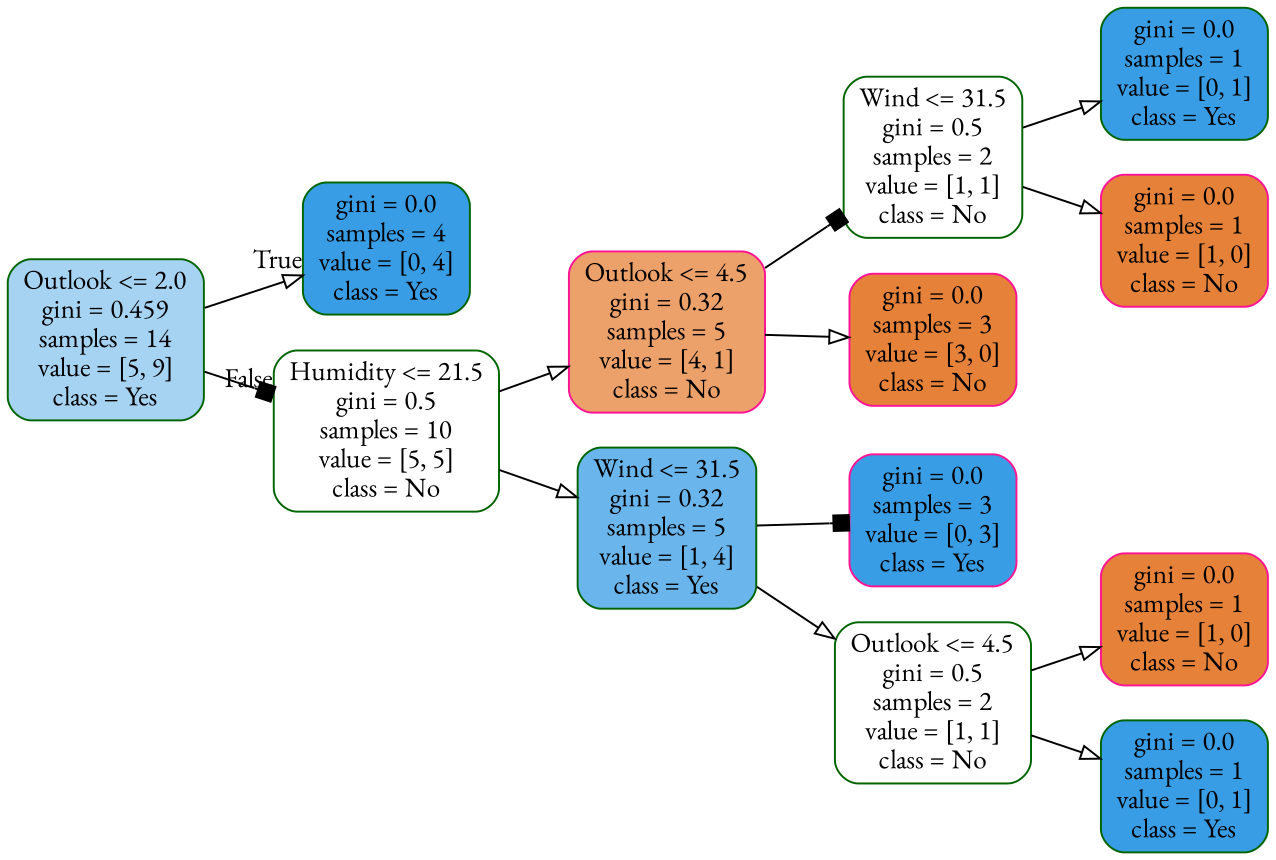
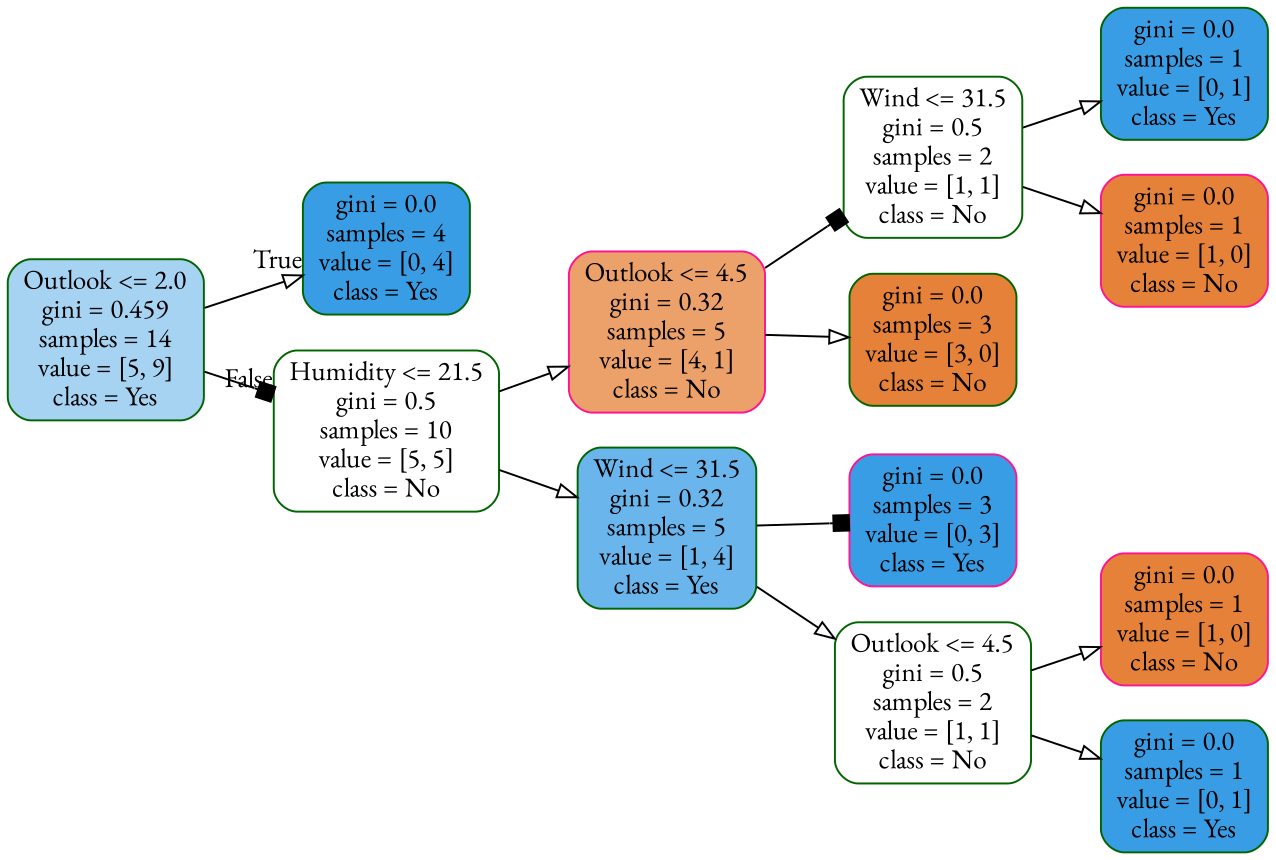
  digraph {
    rankdir=LR
    fontname="EB Garamond"
    node [color=darkgreen fillcolor="#399de5" fontname="EB Garamond" shape=box style="filled, rounded"]
    edge [fontname="EB Garamond" arrowhead=onormal]
    n1 [fillcolor="#a7d3f3" label="Outlook <= 2.0\ngini = 0.459\nsamples = 14\nvalue = [5, 9]\nclass = Yes"]
    n2 [label="gini = 0.0\nsamples = 4\nvalue = [0, 4]\nclass = Yes"]
    n3 [fillcolor="#ffffff" label="Humidity <= 21.5\ngini = 0.5\nsamples = 10\nvalue = [5, 5]\nclass = No"]
    n4 [color=deeppink fillcolor="#eca06a" label="Outlook <= 4.5\ngini = 0.32\nsamples = 5\nvalue = [4, 1]\nclass = No"]
    n5 [fillcolor="#6ab6ec" label="Wind <= 31.5\ngini = 0.32\nsamples = 5\nvalue = [1, 4]\nclass = Yes"]
    n6 [fillcolor="#ffffff" label="Wind <= 31.5\ngini = 0.5\nsamples = 2\nvalue = [1, 1]\nclass = No"]
-   n7 [color=deeppink fillcolor="#e58139" label="gini = 0.0\nsamples = 3\nvalue = [3, 0]\nclass = No"]
+   n7 [fillcolor="#e58139" label="gini = 0.0\nsamples = 3\nvalue = [3, 0]\nclass = No"]
    n8 [label="gini = 0.0\nsamples = 1\nvalue = [0, 1]\nclass = Yes"]
    n9 [color=deeppink fillcolor="#e58139" label="gini = 0.0\nsamples = 1\nvalue = [1, 0]\nclass = No"]
    n10 [color=deeppink label="gini = 0.0\nsamples = 3\nvalue = [0, 3]\nclass = Yes"]
    n11 [fillcolor="#ffffff" label="Outlook <= 4.5\ngini = 0.5\nsamples = 2\nvalue = [1, 1]\nclass = No"]
    n12 [color=deeppink fillcolor="#e58139" label="gini = 0.0\nsamples = 1\nvalue = [1, 0]\nclass = No"]
    n13 [label="gini = 0.0\nsamples = 1\nvalue = [0, 1]\nclass = Yes"]
    n1 -> n2 [headlabel=True labelangle=45 labeldistance=2.5]
    n1 -> n3 [headlabel=False labelangle=-45 labeldistance=2.5 arrowhead=box]
    n3 -> n4
    n3 -> n5
    n4 -> n6 [arrowhead=box]
    n4 -> n7
    n5 -> n10 [arrowhead=box]
    n5 -> n11
    n6 -> n8
    n6 -> n9
    n11 -> n12
    n11 -> n13
  }
